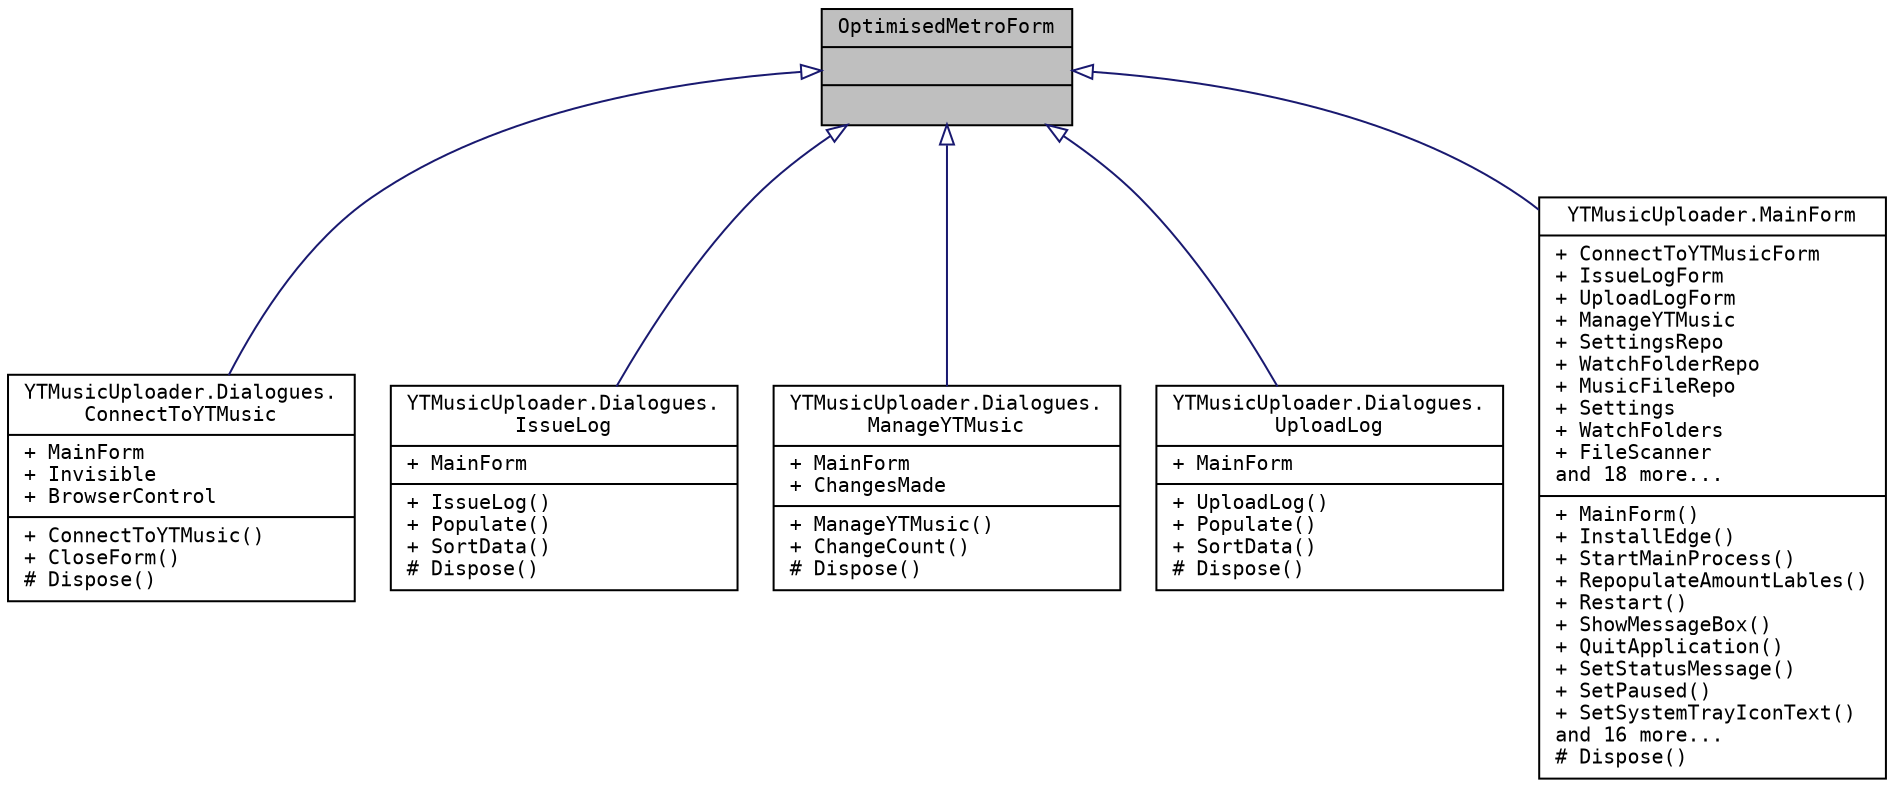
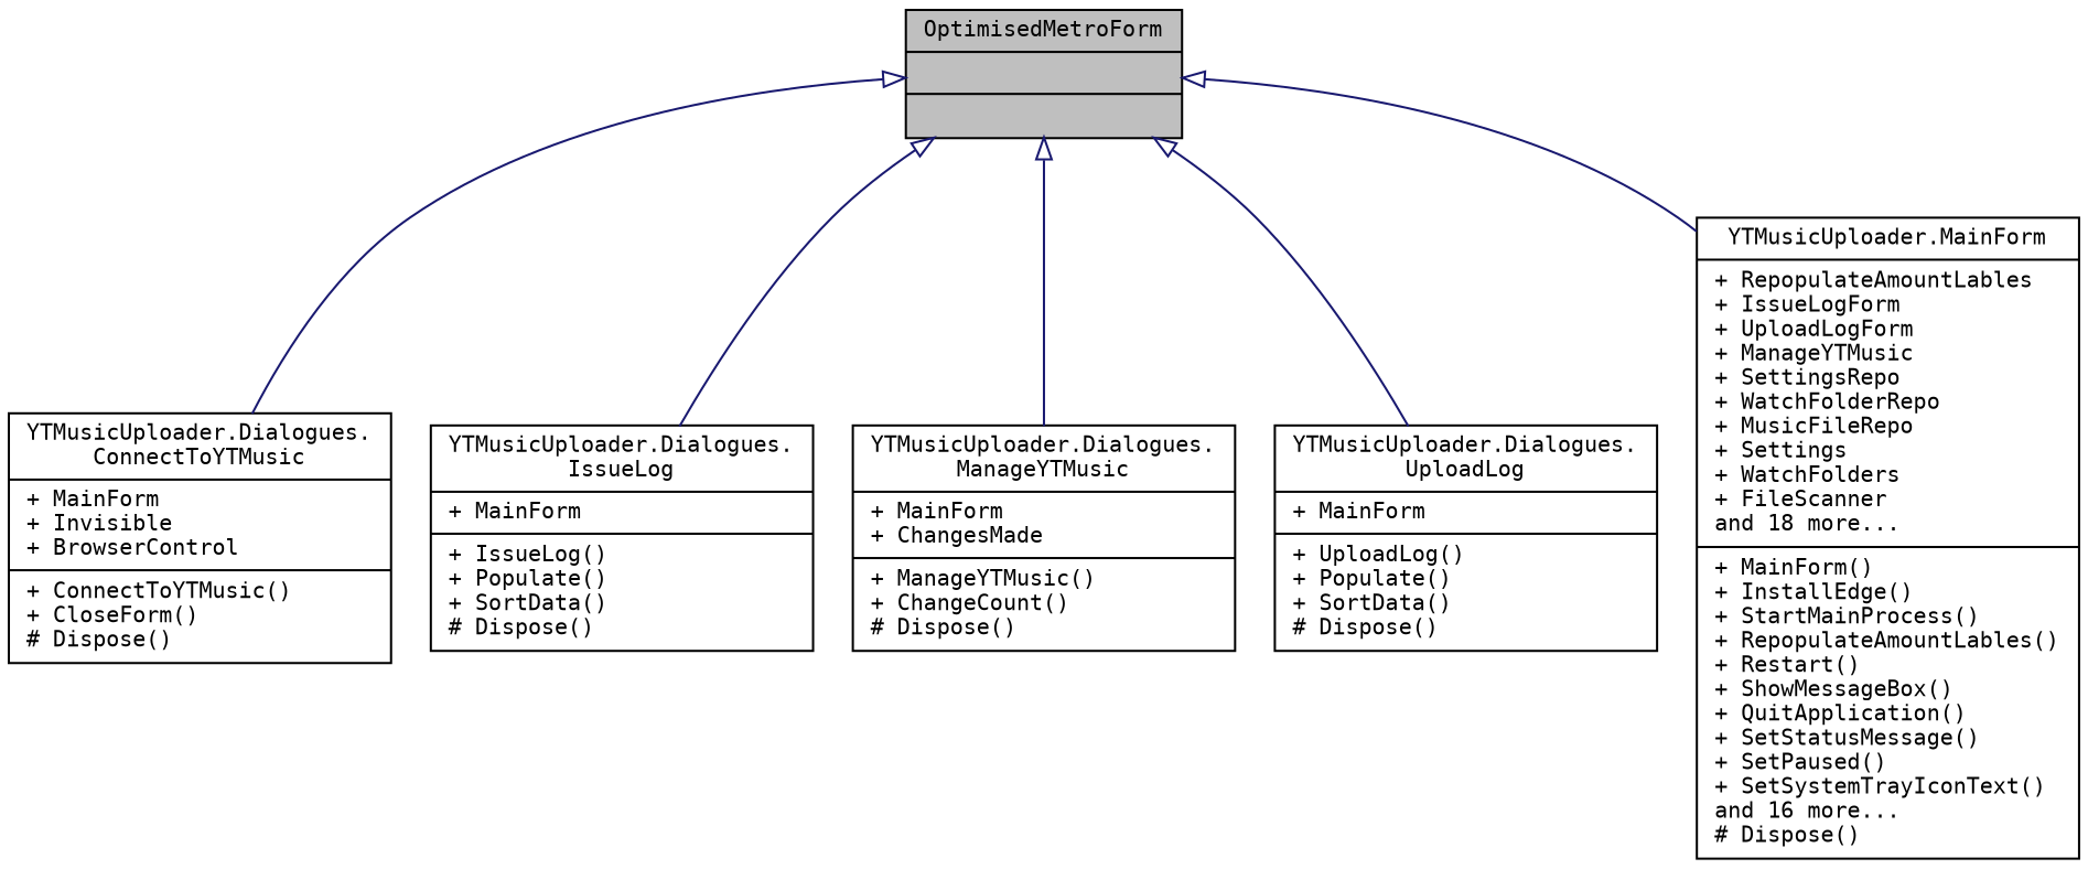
  digraph {
    fontname="DejaVu Sans Mono"
    node [color=black fillcolor=white fontname="DejaVu Sans Mono" fontsize=10 shape=record style=filled]
    edge [arrowtail=onormal color=midnightblue dir=back fontname="DejaVu Sans Mono" fontsize=10 labelfontname=Helvetica labelfontsize=10 style=solid]
    n1 [fillcolor=grey75 fontcolor=black height=0.2 label="{OptimisedMetroForm\n||}" width=0.4]
    n2 [height=0.2 label="{YTMusicUploader.Dialogues.\lConnectToYTMusic\n|+ MainForm\l+ Invisible\l+ BrowserControl\l|+ ConnectToYTMusic()\l+ CloseForm()\l# Dispose()\l}" width=0.4]
    n3 [height=0.2 label="{YTMusicUploader.Dialogues.\lIssueLog\n|+ MainForm\l|+ IssueLog()\l+ Populate()\l+ SortData()\l# Dispose()\l}" width=0.4]
    n4 [height=0.2 label="{YTMusicUploader.Dialogues.\lManageYTMusic\n|+ MainForm\l+ ChangesMade\l|+ ManageYTMusic()\l+ ChangeCount()\l# Dispose()\l}" width=0.4]
    n5 [height=0.2 label="{YTMusicUploader.Dialogues.\lUploadLog\n|+ MainForm\l|+ UploadLog()\l+ Populate()\l+ SortData()\l# Dispose()\l}" width=0.4]
-   n6 [height=0.2 label="{YTMusicUploader.MainForm\n|+ ConnectToYTMusicForm\l+ IssueLogForm\l+ UploadLogForm\l+ ManageYTMusic\l+ SettingsRepo\l+ WatchFolderRepo\l+ MusicFileRepo\l+ Settings\l+ WatchFolders\l+ FileScanner\land 18 more...\l|+ MainForm()\l+ InstallEdge()\l+ StartMainProcess()\l+ RepopulateAmountLables()\l+ Restart()\l+ ShowMessageBox()\l+ QuitApplication()\l+ SetStatusMessage()\l+ SetPaused()\l+ SetSystemTrayIconText()\land 16 more...\l# Dispose()\l}" width=0.4]
+   n6 [height=0.2 label="{YTMusicUploader.MainForm\n|+ RepopulateAmountLables\l+ IssueLogForm\l+ UploadLogForm\l+ ManageYTMusic\l+ SettingsRepo\l+ WatchFolderRepo\l+ MusicFileRepo\l+ Settings\l+ WatchFolders\l+ FileScanner\land 18 more...\l|+ MainForm()\l+ InstallEdge()\l+ StartMainProcess()\l+ RepopulateAmountLables()\l+ Restart()\l+ ShowMessageBox()\l+ QuitApplication()\l+ SetStatusMessage()\l+ SetPaused()\l+ SetSystemTrayIconText()\land 16 more...\l# Dispose()\l}" width=0.4]
    n1 -> n2
    n1 -> n3
    n1 -> n4
    n1 -> n5
    n1 -> n6
  }
